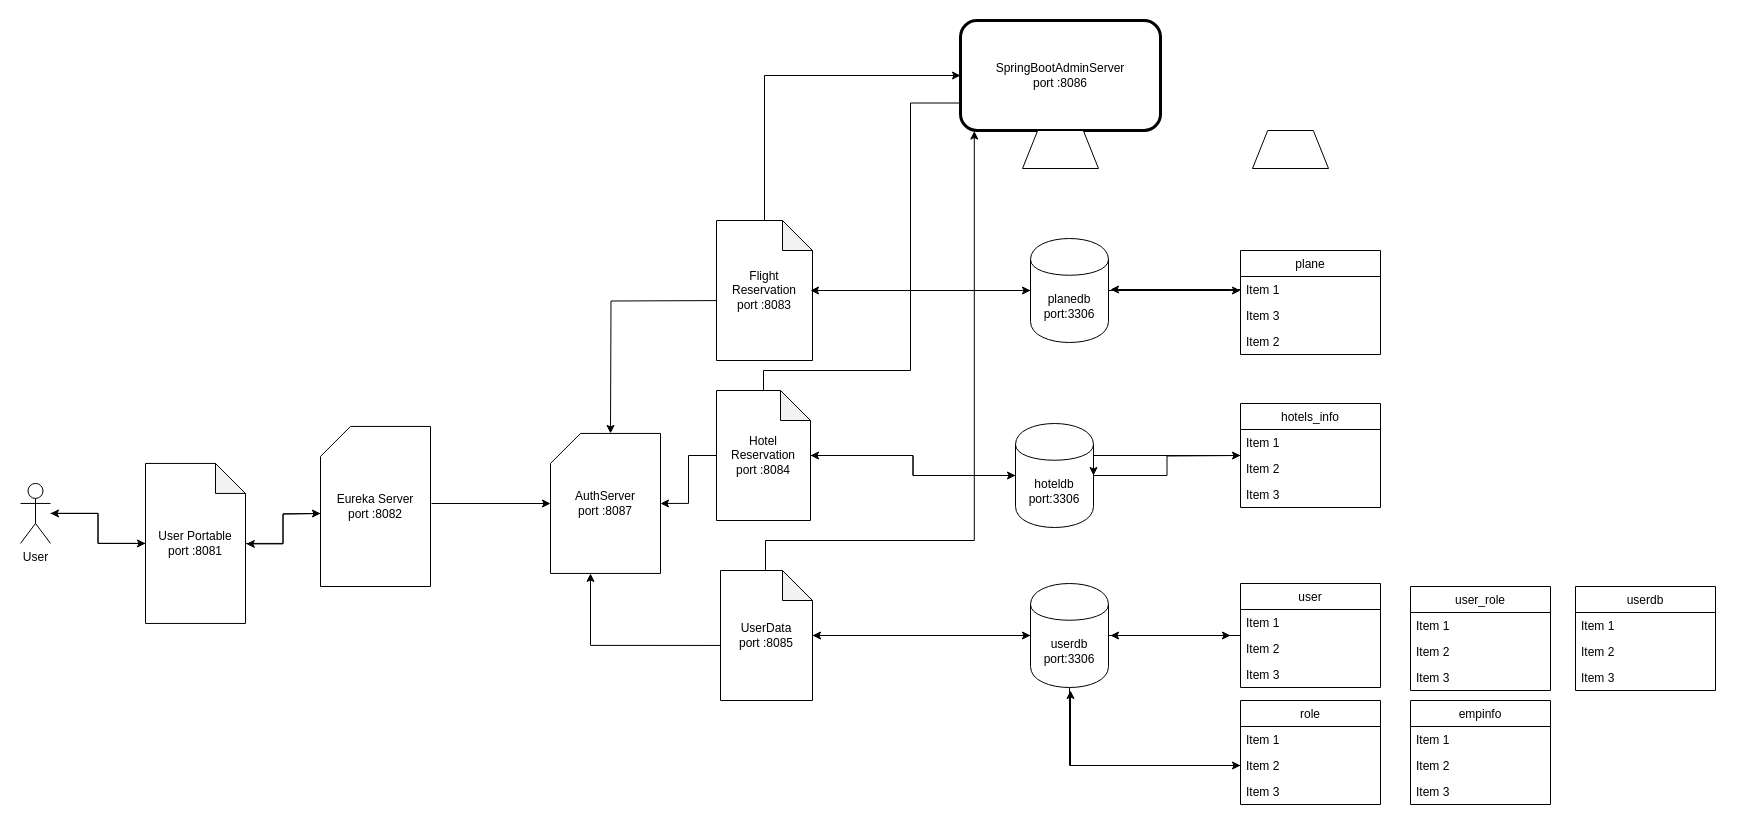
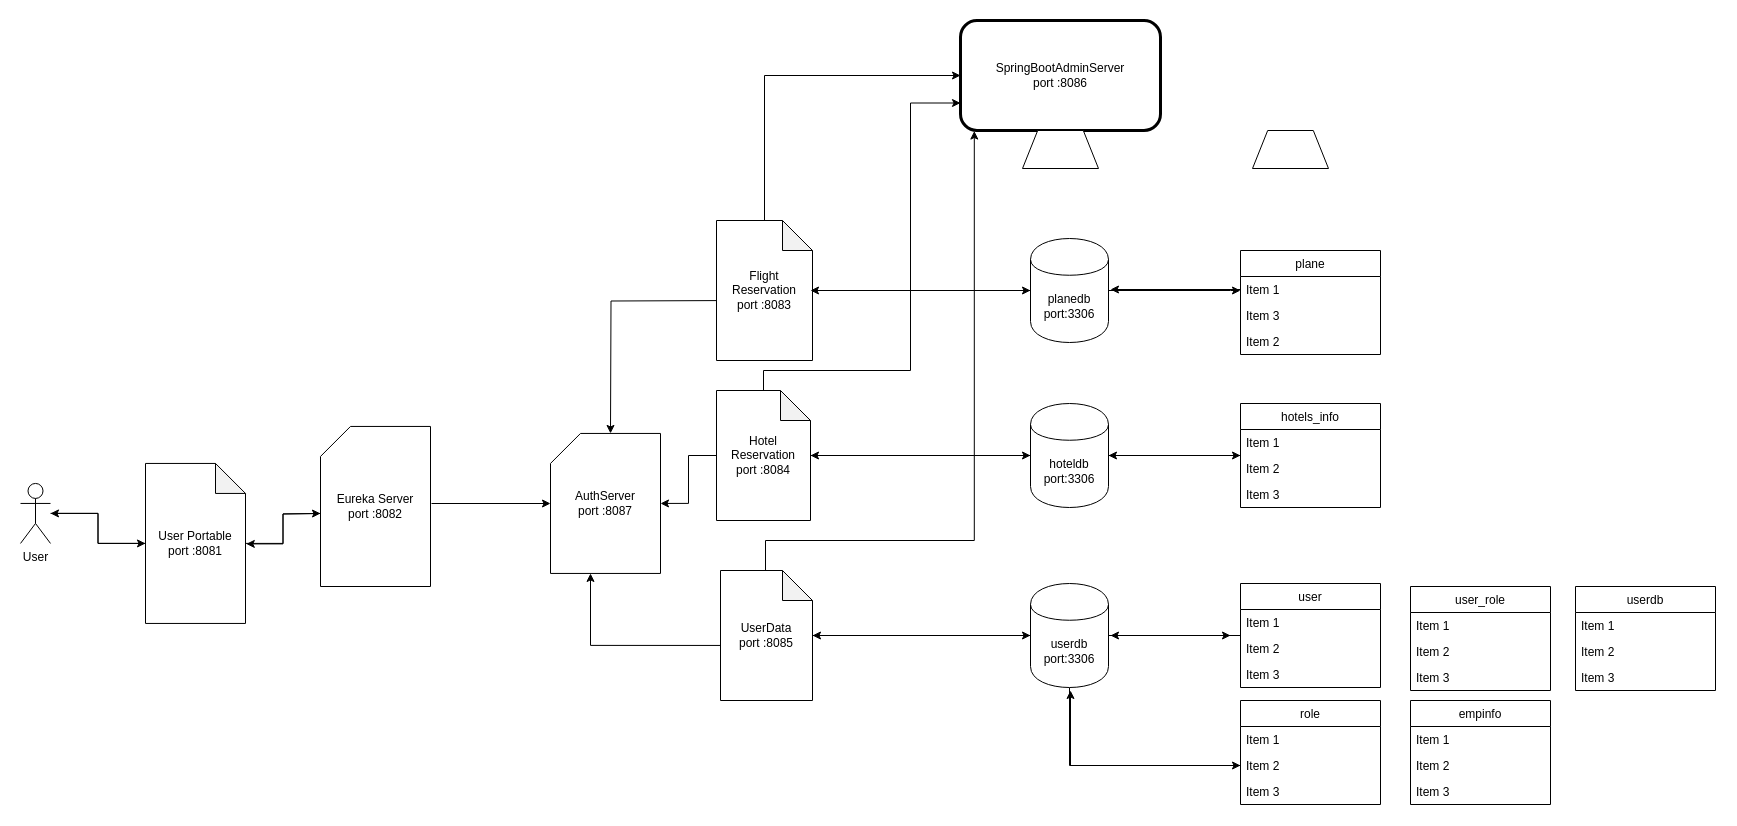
  <mxCell id="0" />
  <mxCell id="1" parent="0" />
  <mxCell id="2" style="edgeStyle=orthogonalEdgeStyle;rounded=0;orthogonalLoop=1;jettySize=auto;html=1;" edge="1" parent="1" source="4" target="6"><mxGeometry relative="1" as="geometry" /></mxCell>
  <mxCell id="3" style="edgeStyle=orthogonalEdgeStyle;rounded=0;orthogonalLoop=1;jettySize=auto;html=1;entryX=0;entryY=0.5;entryDx=0;entryDy=0;entryPerimeter=0;" edge="1" parent="1" source="4"><mxGeometry relative="1" as="geometry"><mxPoint x="320" y="512.94" as="targetPoint" /></mxGeometry></mxCell>
  <mxCell id="4" value="User Portable&lt;br&gt;port :8081" style="shape=note;whiteSpace=wrap;html=1;backgroundOutline=1;darkOpacity=0.05;" vertex="1" parent="1"><mxGeometry x="145" y="462.94" width="100" height="160" as="geometry" /></mxCell>
  <mxCell id="5" style="edgeStyle=orthogonalEdgeStyle;rounded=0;orthogonalLoop=1;jettySize=auto;html=1;entryX=0;entryY=0.5;entryDx=0;entryDy=0;entryPerimeter=0;" edge="1" parent="1" source="6" target="4"><mxGeometry relative="1" as="geometry"><mxPoint x="100" y="512.94" as="targetPoint" /></mxGeometry></mxCell>
  <mxCell id="6" value="User" style="shape=umlActor;verticalLabelPosition=bottom;labelBackgroundColor=#ffffff;verticalAlign=top;html=1;outlineConnect=0;" vertex="1" parent="1"><mxGeometry x="20" y="482.94" width="30" height="60" as="geometry" /></mxCell>
  <mxCell id="7" style="edgeStyle=orthogonalEdgeStyle;rounded=0;orthogonalLoop=1;jettySize=auto;html=1;" edge="1" parent="1" source="10" target="20"><mxGeometry relative="1" as="geometry"><Array as="points"><mxPoint x="1000" y="290" /><mxPoint x="1000" y="290" /></Array></mxGeometry></mxCell>
  <mxCell id="8" style="edgeStyle=orthogonalEdgeStyle;rounded=0;orthogonalLoop=1;jettySize=auto;html=1;entryX=0;entryY=0.5;entryDx=0;entryDy=0;" edge="1" parent="1" source="10" target="55"><mxGeometry relative="1" as="geometry"><mxPoint x="900" y="75" as="targetPoint" /><Array as="points"><mxPoint x="764" y="75" /></Array></mxGeometry></mxCell>
  <mxCell id="9" style="edgeStyle=orthogonalEdgeStyle;rounded=0;orthogonalLoop=1;jettySize=auto;html=1;entryX=0.5;entryY=0;entryDx=0;entryDy=0;entryPerimeter=0;" edge="1" parent="1"><mxGeometry relative="1" as="geometry"><mxPoint x="736" y="299.999" as="sourcePoint" /><mxPoint x="610" y="432.94" as="targetPoint" /></mxGeometry></mxCell>
  <mxCell id="10" value="Flight Reservation&lt;br&gt;port :8083" style="shape=note;whiteSpace=wrap;html=1;backgroundOutline=1;darkOpacity=0.05;" vertex="1" parent="1"><mxGeometry x="716" y="220" width="96" height="140" as="geometry" /></mxCell>
  <mxCell id="11" style="edgeStyle=orthogonalEdgeStyle;rounded=0;orthogonalLoop=1;jettySize=auto;html=1;" edge="1" parent="1" source="14" target="23"><mxGeometry relative="1" as="geometry" /></mxCell>
- <mxCell id="12" style="edgeStyle=orthogonalEdgeStyle;rounded=0;orthogonalLoop=1;jettySize=auto;html=1;entryX=0;entryY=0.75;entryDx=0;entryDy=0;endArrow=none;" edge="1" parent="1" source="14" target="55"><mxGeometry relative="1" as="geometry"><mxPoint x="910" y="100" as="targetPoint" /><Array as="points"><mxPoint x="763" y="370" /><mxPoint x="910" y="370" /><mxPoint x="910" y="103" /></Array></mxGeometry></mxCell>
+ <mxCell id="12" style="edgeStyle=orthogonalEdgeStyle;rounded=0;orthogonalLoop=1;jettySize=auto;html=1;entryX=0;entryY=0.75;entryDx=0;entryDy=0;" edge="1" parent="1" source="14" target="55"><mxGeometry relative="1" as="geometry"><mxPoint x="910" y="100" as="targetPoint" /><Array as="points"><mxPoint x="763" y="370" /><mxPoint x="910" y="370" /><mxPoint x="910" y="103" /></Array></mxGeometry></mxCell>
  <mxCell id="13" style="edgeStyle=orthogonalEdgeStyle;rounded=0;orthogonalLoop=1;jettySize=auto;html=1;entryX=1;entryY=0.5;entryDx=0;entryDy=0;entryPerimeter=0;" edge="1" parent="1" source="14" target="60"><mxGeometry relative="1" as="geometry" /></mxCell>
  <mxCell id="14" value="Hotel Reservation&lt;br&gt;port :8084" style="shape=note;whiteSpace=wrap;html=1;backgroundOutline=1;darkOpacity=0.05;" vertex="1" parent="1"><mxGeometry x="716" y="390" width="94" height="130" as="geometry" /></mxCell>
  <mxCell id="15" style="edgeStyle=orthogonalEdgeStyle;rounded=0;orthogonalLoop=1;jettySize=auto;html=1;entryX=0;entryY=0.5;entryDx=0;entryDy=0;" edge="1" parent="1" source="17" target="27"><mxGeometry relative="1" as="geometry" /></mxCell>
  <mxCell id="16" style="edgeStyle=orthogonalEdgeStyle;rounded=0;orthogonalLoop=1;jettySize=auto;html=1;entryX=0.069;entryY=1.005;entryDx=0;entryDy=0;entryPerimeter=0;" edge="1" parent="1" source="17" target="55"><mxGeometry relative="1" as="geometry"><mxPoint x="880" y="90" as="targetPoint" /><Array as="points"><mxPoint x="765" y="540" /><mxPoint x="974" y="540" /></Array></mxGeometry></mxCell>
  <mxCell id="17" value="UserData&lt;br&gt;port :8085" style="shape=note;whiteSpace=wrap;html=1;backgroundOutline=1;darkOpacity=0.05;" vertex="1" parent="1"><mxGeometry x="720" y="570" width="92" height="130" as="geometry" /></mxCell>
  <mxCell id="18" style="edgeStyle=orthogonalEdgeStyle;rounded=0;orthogonalLoop=1;jettySize=auto;html=1;" edge="1" parent="1" source="20"><mxGeometry relative="1" as="geometry"><mxPoint x="1240" y="290" as="targetPoint" /><Array as="points"><mxPoint x="1230" y="290" /></Array></mxGeometry></mxCell>
  <mxCell id="19" style="edgeStyle=orthogonalEdgeStyle;rounded=0;orthogonalLoop=1;jettySize=auto;html=1;" edge="1" parent="1" source="20"><mxGeometry relative="1" as="geometry"><mxPoint x="810" y="290" as="targetPoint" /></mxGeometry></mxCell>
  <mxCell id="20" value="planedb&lt;br&gt;port:3306" style="shape=cylinder;whiteSpace=wrap;html=1;boundedLbl=1;backgroundOutline=1;" vertex="1" parent="1"><mxGeometry x="1030" y="238" width="78" height="104" as="geometry" /></mxCell>
  <mxCell id="21" style="edgeStyle=orthogonalEdgeStyle;rounded=0;orthogonalLoop=1;jettySize=auto;html=1;" edge="1" parent="1" source="23"><mxGeometry relative="1" as="geometry"><mxPoint x="1240" y="455" as="targetPoint" /></mxGeometry></mxCell>
  <mxCell id="22" style="edgeStyle=orthogonalEdgeStyle;rounded=0;orthogonalLoop=1;jettySize=auto;html=1;" edge="1" parent="1" source="23" target="14"><mxGeometry relative="1" as="geometry" /></mxCell>
- <mxCell id="23" value="hoteldb&lt;br&gt;port:3306" style="shape=cylinder;whiteSpace=wrap;html=1;boundedLbl=1;backgroundOutline=1;" vertex="1" parent="1"><mxGeometry x="1015" y="423" width="78" height="104" as="geometry" /></mxCell>
+ <mxCell id="23" value="hoteldb&lt;br&gt;port:3306" style="shape=cylinder;whiteSpace=wrap;html=1;boundedLbl=1;backgroundOutline=1;" vertex="1" parent="1"><mxGeometry x="1030" y="403" width="78" height="104" as="geometry" /></mxCell>
  <mxCell id="24" style="edgeStyle=orthogonalEdgeStyle;rounded=0;orthogonalLoop=1;jettySize=auto;html=1;" edge="1" parent="1" source="27"><mxGeometry relative="1" as="geometry"><mxPoint x="1230" y="635" as="targetPoint" /></mxGeometry></mxCell>
  <mxCell id="25" style="edgeStyle=orthogonalEdgeStyle;rounded=0;orthogonalLoop=1;jettySize=auto;html=1;" edge="1" parent="1" source="27" target="17"><mxGeometry relative="1" as="geometry" /></mxCell>
  <mxCell id="26" style="edgeStyle=orthogonalEdgeStyle;rounded=0;orthogonalLoop=1;jettySize=auto;html=1;entryX=0;entryY=0.5;entryDx=0;entryDy=0;" edge="1" parent="1" source="27" target="34"><mxGeometry relative="1" as="geometry"><mxPoint x="1069" y="770" as="targetPoint" /></mxGeometry></mxCell>
  <mxCell id="27" value="userdb&lt;br&gt;port:3306" style="shape=cylinder;whiteSpace=wrap;html=1;boundedLbl=1;backgroundOutline=1;" vertex="1" parent="1"><mxGeometry x="1030" y="583" width="78" height="104" as="geometry" /></mxCell>
  <mxCell id="28" value="user" style="swimlane;fontStyle=0;childLayout=stackLayout;horizontal=1;startSize=26;fillColor=none;horizontalStack=0;resizeParent=1;resizeParentMax=0;resizeLast=0;collapsible=1;marginBottom=0;" vertex="1" parent="1"><mxGeometry x="1240" y="583" width="140" height="104" as="geometry" /></mxCell>
  <mxCell id="29" value="Item 1" style="text;strokeColor=none;fillColor=none;align=left;verticalAlign=top;spacingLeft=4;spacingRight=4;overflow=hidden;rotatable=0;points=[[0,0.5],[1,0.5]];portConstraint=eastwest;" vertex="1" parent="28"><mxGeometry y="26" width="140" height="26" as="geometry" /></mxCell>
  <mxCell id="30" value="Item 2" style="text;strokeColor=none;fillColor=none;align=left;verticalAlign=top;spacingLeft=4;spacingRight=4;overflow=hidden;rotatable=0;points=[[0,0.5],[1,0.5]];portConstraint=eastwest;" vertex="1" parent="28"><mxGeometry y="52" width="140" height="26" as="geometry" /></mxCell>
  <mxCell id="31" value="Item 3" style="text;strokeColor=none;fillColor=none;align=left;verticalAlign=top;spacingLeft=4;spacingRight=4;overflow=hidden;rotatable=0;points=[[0,0.5],[1,0.5]];portConstraint=eastwest;" vertex="1" parent="28"><mxGeometry y="78" width="140" height="26" as="geometry" /></mxCell>
  <mxCell id="32" value="role" style="swimlane;fontStyle=0;childLayout=stackLayout;horizontal=1;startSize=26;fillColor=none;horizontalStack=0;resizeParent=1;resizeParentMax=0;resizeLast=0;collapsible=1;marginBottom=0;" vertex="1" parent="1"><mxGeometry x="1240" y="700" width="140" height="104" as="geometry" /></mxCell>
  <mxCell id="33" value="Item 1" style="text;strokeColor=none;fillColor=none;align=left;verticalAlign=top;spacingLeft=4;spacingRight=4;overflow=hidden;rotatable=0;points=[[0,0.5],[1,0.5]];portConstraint=eastwest;" vertex="1" parent="32"><mxGeometry y="26" width="140" height="26" as="geometry" /></mxCell>
  <mxCell id="34" value="Item 2" style="text;strokeColor=none;fillColor=none;align=left;verticalAlign=top;spacingLeft=4;spacingRight=4;overflow=hidden;rotatable=0;points=[[0,0.5],[1,0.5]];portConstraint=eastwest;" vertex="1" parent="32"><mxGeometry y="52" width="140" height="26" as="geometry" /></mxCell>
  <mxCell id="35" value="Item 3" style="text;strokeColor=none;fillColor=none;align=left;verticalAlign=top;spacingLeft=4;spacingRight=4;overflow=hidden;rotatable=0;points=[[0,0.5],[1,0.5]];portConstraint=eastwest;" vertex="1" parent="32"><mxGeometry y="78" width="140" height="26" as="geometry" /></mxCell>
  <mxCell id="36" value="user_role" style="swimlane;fontStyle=0;childLayout=stackLayout;horizontal=1;startSize=26;fillColor=none;horizontalStack=0;resizeParent=1;resizeParentMax=0;resizeLast=0;collapsible=1;marginBottom=0;" vertex="1" parent="1"><mxGeometry x="1410" y="586" width="140" height="104" as="geometry" /></mxCell>
  <mxCell id="37" value="Item 1" style="text;strokeColor=none;fillColor=none;align=left;verticalAlign=top;spacingLeft=4;spacingRight=4;overflow=hidden;rotatable=0;points=[[0,0.5],[1,0.5]];portConstraint=eastwest;" vertex="1" parent="36"><mxGeometry y="26" width="140" height="26" as="geometry" /></mxCell>
  <mxCell id="38" value="Item 2" style="text;strokeColor=none;fillColor=none;align=left;verticalAlign=top;spacingLeft=4;spacingRight=4;overflow=hidden;rotatable=0;points=[[0,0.5],[1,0.5]];portConstraint=eastwest;" vertex="1" parent="36"><mxGeometry y="52" width="140" height="26" as="geometry" /></mxCell>
  <mxCell id="39" value="Item 3" style="text;strokeColor=none;fillColor=none;align=left;verticalAlign=top;spacingLeft=4;spacingRight=4;overflow=hidden;rotatable=0;points=[[0,0.5],[1,0.5]];portConstraint=eastwest;" vertex="1" parent="36"><mxGeometry y="78" width="140" height="26" as="geometry" /></mxCell>
  <mxCell id="40" value="empinfo" style="swimlane;fontStyle=0;childLayout=stackLayout;horizontal=1;startSize=26;fillColor=none;horizontalStack=0;resizeParent=1;resizeParentMax=0;resizeLast=0;collapsible=1;marginBottom=0;" vertex="1" parent="1"><mxGeometry x="1410" y="700" width="140" height="104" as="geometry" /></mxCell>
  <mxCell id="41" value="Item 1" style="text;strokeColor=none;fillColor=none;align=left;verticalAlign=top;spacingLeft=4;spacingRight=4;overflow=hidden;rotatable=0;points=[[0,0.5],[1,0.5]];portConstraint=eastwest;" vertex="1" parent="40"><mxGeometry y="26" width="140" height="26" as="geometry" /></mxCell>
  <mxCell id="42" value="Item 2" style="text;strokeColor=none;fillColor=none;align=left;verticalAlign=top;spacingLeft=4;spacingRight=4;overflow=hidden;rotatable=0;points=[[0,0.5],[1,0.5]];portConstraint=eastwest;" vertex="1" parent="40"><mxGeometry y="52" width="140" height="26" as="geometry" /></mxCell>
  <mxCell id="43" value="Item 3" style="text;strokeColor=none;fillColor=none;align=left;verticalAlign=top;spacingLeft=4;spacingRight=4;overflow=hidden;rotatable=0;points=[[0,0.5],[1,0.5]];portConstraint=eastwest;" vertex="1" parent="40"><mxGeometry y="78" width="140" height="26" as="geometry" /></mxCell>
  <mxCell id="44" value="plane" style="swimlane;fontStyle=0;childLayout=stackLayout;horizontal=1;startSize=26;fillColor=none;horizontalStack=0;resizeParent=1;resizeParentMax=0;resizeLast=0;collapsible=1;marginBottom=0;" vertex="1" parent="1"><mxGeometry x="1240" y="250" width="140" height="104" as="geometry" /></mxCell>
  <mxCell id="45" value="Item 1" style="text;strokeColor=none;fillColor=none;align=left;verticalAlign=top;spacingLeft=4;spacingRight=4;overflow=hidden;rotatable=0;points=[[0,0.5],[1,0.5]];portConstraint=eastwest;" vertex="1" parent="44"><mxGeometry y="26" width="140" height="26" as="geometry" /></mxCell>
  <mxCell id="46" value="Item 3" style="text;strokeColor=none;fillColor=none;align=left;verticalAlign=top;spacingLeft=4;spacingRight=4;overflow=hidden;rotatable=0;points=[[0,0.5],[1,0.5]];portConstraint=eastwest;" vertex="1" parent="44"><mxGeometry y="52" width="140" height="26" as="geometry" /></mxCell>
  <mxCell id="47" value="Item 2" style="text;strokeColor=none;fillColor=none;align=left;verticalAlign=top;spacingLeft=4;spacingRight=4;overflow=hidden;rotatable=0;points=[[0,0.5],[1,0.5]];portConstraint=eastwest;" vertex="1" parent="44"><mxGeometry y="78" width="140" height="26" as="geometry" /></mxCell>
  <mxCell id="48" style="edgeStyle=orthogonalEdgeStyle;rounded=0;orthogonalLoop=1;jettySize=auto;html=1;" edge="1" parent="1" source="45"><mxGeometry relative="1" as="geometry"><mxPoint x="1110" y="289" as="targetPoint" /></mxGeometry></mxCell>
  <mxCell id="49" style="edgeStyle=orthogonalEdgeStyle;rounded=0;orthogonalLoop=1;jettySize=auto;html=1;entryX=1;entryY=0.5;entryDx=0;entryDy=0;" edge="1" parent="1" source="50" target="23"><mxGeometry relative="1" as="geometry"><Array as="points"><mxPoint x="1240" y="455" /><mxPoint x="1240" y="455" /></Array></mxGeometry></mxCell>
  <mxCell id="50" value="hotels_info" style="swimlane;fontStyle=0;childLayout=stackLayout;horizontal=1;startSize=26;fillColor=none;horizontalStack=0;resizeParent=1;resizeParentMax=0;resizeLast=0;collapsible=1;marginBottom=0;" vertex="1" parent="1"><mxGeometry x="1240" y="403" width="140" height="104" as="geometry" /></mxCell>
  <mxCell id="51" value="Item 1" style="text;strokeColor=none;fillColor=none;align=left;verticalAlign=top;spacingLeft=4;spacingRight=4;overflow=hidden;rotatable=0;points=[[0,0.5],[1,0.5]];portConstraint=eastwest;" vertex="1" parent="50"><mxGeometry y="26" width="140" height="26" as="geometry" /></mxCell>
  <mxCell id="52" value="Item 2" style="text;strokeColor=none;fillColor=none;align=left;verticalAlign=top;spacingLeft=4;spacingRight=4;overflow=hidden;rotatable=0;points=[[0,0.5],[1,0.5]];portConstraint=eastwest;" vertex="1" parent="50"><mxGeometry y="52" width="140" height="26" as="geometry" /></mxCell>
  <mxCell id="53" value="Item 3" style="text;strokeColor=none;fillColor=none;align=left;verticalAlign=top;spacingLeft=4;spacingRight=4;overflow=hidden;rotatable=0;points=[[0,0.5],[1,0.5]];portConstraint=eastwest;" vertex="1" parent="50"><mxGeometry y="78" width="140" height="26" as="geometry" /></mxCell>
  <mxCell id="54" style="edgeStyle=orthogonalEdgeStyle;rounded=0;orthogonalLoop=1;jettySize=auto;html=1;" edge="1" parent="1" source="30"><mxGeometry relative="1" as="geometry"><mxPoint x="1110" y="635" as="targetPoint" /><Array as="points"><mxPoint x="1110" y="635" /></Array></mxGeometry></mxCell>
  <mxCell id="55" value="SpringBootAdminServer&lt;br&gt;port :8086" style="shape=ext;rounded=1;html=1;whiteSpace=wrap;strokeWidth=3;" vertex="1" parent="1"><mxGeometry x="960" y="20" width="200" height="110" as="geometry" /></mxCell>
  <mxCell id="56" value="" style="shape=trapezoid;perimeter=trapezoidPerimeter;whiteSpace=wrap;html=1;" vertex="1" parent="1"><mxGeometry x="1022" y="130" width="76" height="38" as="geometry" /></mxCell>
  <mxCell id="57" style="edgeStyle=orthogonalEdgeStyle;rounded=0;orthogonalLoop=1;jettySize=auto;html=1;entryX=1.008;entryY=0.503;entryDx=0;entryDy=0;entryPerimeter=0;" edge="1" parent="1" target="4"><mxGeometry relative="1" as="geometry"><mxPoint x="320" y="513" as="sourcePoint" /></mxGeometry></mxCell>
  <mxCell id="58" style="edgeStyle=orthogonalEdgeStyle;rounded=0;orthogonalLoop=1;jettySize=auto;html=1;" edge="1" parent="1" target="60"><mxGeometry relative="1" as="geometry"><mxPoint x="431" y="503" as="sourcePoint" /><Array as="points"><mxPoint x="431" y="503" /></Array></mxGeometry></mxCell>
  <mxCell id="59" value="Eureka Server&lt;br&gt;port :8082" style="shape=card;whiteSpace=wrap;html=1;" vertex="1" parent="1"><mxGeometry x="320" y="425.94" width="110" height="160.06" as="geometry" /></mxCell>
  <mxCell id="60" value="AuthServer&lt;br&gt;port :8087" style="shape=card;whiteSpace=wrap;html=1;" vertex="1" parent="1"><mxGeometry x="550" y="432.94" width="110" height="140" as="geometry" /></mxCell>
  <mxCell id="61" style="edgeStyle=orthogonalEdgeStyle;rounded=0;orthogonalLoop=1;jettySize=auto;html=1;entryX=0.5;entryY=1;entryDx=0;entryDy=0;entryPerimeter=0;" edge="1" parent="1"><mxGeometry relative="1" as="geometry"><mxPoint x="720" y="644.94" as="sourcePoint" /><mxPoint x="590" y="572.94" as="targetPoint" /><Array as="points"><mxPoint x="590" y="645" /></Array></mxGeometry></mxCell>
  <mxCell id="62" value="userdb" style="swimlane;fontStyle=0;childLayout=stackLayout;horizontal=1;startSize=26;fillColor=none;horizontalStack=0;resizeParent=1;resizeParentMax=0;resizeLast=0;collapsible=1;marginBottom=0;" vertex="1" parent="1"><mxGeometry x="1575" y="586" width="140" height="104" as="geometry" /></mxCell>
  <mxCell id="63" value="Item 1" style="text;strokeColor=none;fillColor=none;align=left;verticalAlign=top;spacingLeft=4;spacingRight=4;overflow=hidden;rotatable=0;points=[[0,0.5],[1,0.5]];portConstraint=eastwest;" vertex="1" parent="62"><mxGeometry y="26" width="140" height="26" as="geometry" /></mxCell>
  <mxCell id="64" value="Item 2" style="text;strokeColor=none;fillColor=none;align=left;verticalAlign=top;spacingLeft=4;spacingRight=4;overflow=hidden;rotatable=0;points=[[0,0.5],[1,0.5]];portConstraint=eastwest;" vertex="1" parent="62"><mxGeometry y="52" width="140" height="26" as="geometry" /></mxCell>
  <mxCell id="65" value="Item 3" style="text;strokeColor=none;fillColor=none;align=left;verticalAlign=top;spacingLeft=4;spacingRight=4;overflow=hidden;rotatable=0;points=[[0,0.5],[1,0.5]];portConstraint=eastwest;" vertex="1" parent="62"><mxGeometry y="78" width="140" height="26" as="geometry" /></mxCell>
  <mxCell id="66" style="edgeStyle=orthogonalEdgeStyle;rounded=0;orthogonalLoop=1;jettySize=auto;html=1;" edge="1" parent="1" source="34"><mxGeometry relative="1" as="geometry"><mxPoint x="1070" y="690" as="targetPoint" /><Array as="points"><mxPoint x="1070" y="765" /></Array></mxGeometry></mxCell>
  <mxCell id="67" value="" style="shape=trapezoid;perimeter=trapezoidPerimeter;whiteSpace=wrap;html=1;" vertex="1" parent="1"><mxGeometry x="1252" y="130" width="76" height="38" as="geometry" /></mxCell>
